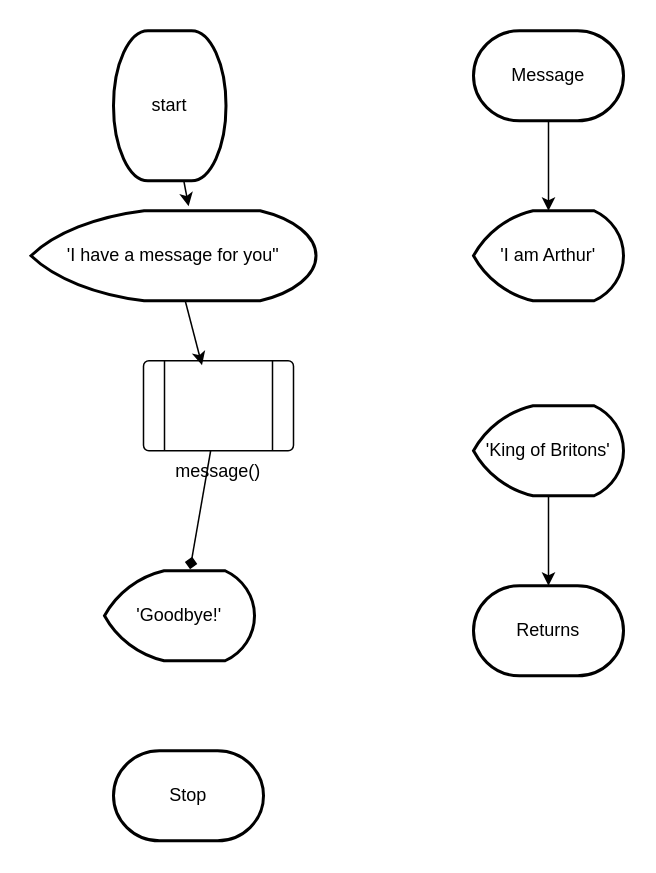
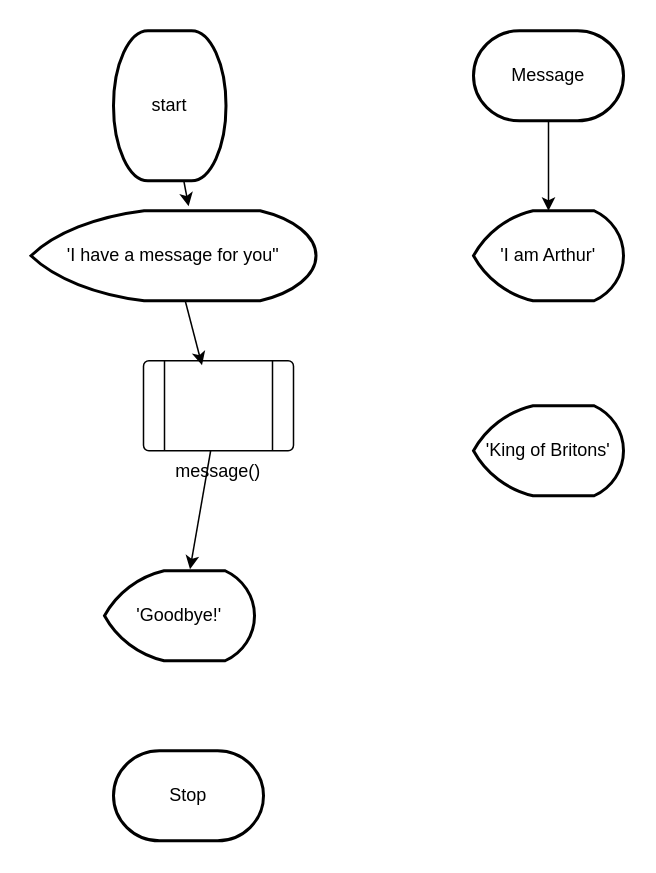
  <mxCell id="0" />
  <mxCell id="1" parent="0" />
  <mxCell id="2" value="start" style="strokeWidth=2;html=1;shape=mxgraph.flowchart.terminator;whiteSpace=wrap;" vertex="1" parent="1"><mxGeometry x="75" y="20" width="75" height="100" as="geometry" /></mxCell>
  <mxCell id="3" value="'I have a message for you&quot;" style="strokeWidth=2;html=1;shape=mxgraph.flowchart.display;whiteSpace=wrap;" vertex="1" parent="1"><mxGeometry x="20" y="140" width="190" height="60" as="geometry" /></mxCell>
  <mxCell id="4" value="message()" style="verticalLabelPosition=bottom;verticalAlign=top;html=1;shape=process;whiteSpace=wrap;rounded=1;size=0.14;arcSize=6;" vertex="1" parent="1"><mxGeometry x="95" y="240" width="100" height="60" as="geometry" /></mxCell>
  <mxCell id="5" value="'Goodbye!'" style="strokeWidth=2;html=1;shape=mxgraph.flowchart.display;whiteSpace=wrap;" vertex="1" parent="1"><mxGeometry x="69" y="380" width="100" height="60" as="geometry" /></mxCell>
  <mxCell id="6" value="Stop" style="strokeWidth=2;html=1;shape=mxgraph.flowchart.terminator;whiteSpace=wrap;" vertex="1" parent="1"><mxGeometry x="75" y="500" width="100" height="60" as="geometry" /></mxCell>
  <mxCell id="7" value="Message" style="strokeWidth=2;html=1;shape=mxgraph.flowchart.terminator;whiteSpace=wrap;" vertex="1" parent="1"><mxGeometry x="315" y="20" width="100" height="60" as="geometry" /></mxCell>
  <mxCell id="8" value="'I am Arthur'" style="strokeWidth=2;html=1;shape=mxgraph.flowchart.display;whiteSpace=wrap;" vertex="1" parent="1"><mxGeometry x="315" y="140" width="100" height="60" as="geometry" /></mxCell>
  <mxCell id="9" value="'King of Britons'" style="strokeWidth=2;html=1;shape=mxgraph.flowchart.display;whiteSpace=wrap;" vertex="1" parent="1"><mxGeometry x="315" y="270" width="100" height="60" as="geometry" /></mxCell>
- <mxCell id="10" value="Returns" style="strokeWidth=2;html=1;shape=mxgraph.flowchart.terminator;whiteSpace=wrap;" vertex="1" parent="1"><mxGeometry x="315" y="390" width="100" height="60" as="geometry" /></mxCell>
  <mxCell id="11" style="edgeStyle=none;html=1;entryX=0.553;entryY=-0.05;entryDx=0;entryDy=0;entryPerimeter=0;" edge="1" parent="1" source="2" target="3"><mxGeometry relative="1" as="geometry" /></mxCell>
  <mxCell id="12" style="edgeStyle=none;html=1;entryX=0.39;entryY=0.05;entryDx=0;entryDy=0;entryPerimeter=0;" edge="1" parent="1" source="3" target="4"><mxGeometry relative="1" as="geometry" /></mxCell>
- <mxCell id="13" style="edgeStyle=none;html=1;entryX=0.57;entryY=-0.017;entryDx=0;entryDy=0;entryPerimeter=0;endArrow=diamond;" edge="1" parent="1" source="4" target="5"><mxGeometry relative="1" as="geometry" /></mxCell>
+ <mxCell id="13" style="edgeStyle=none;html=1;entryX=0.57;entryY=-0.017;entryDx=0;entryDy=0;entryPerimeter=0;" edge="1" parent="1" source="4" target="5"><mxGeometry relative="1" as="geometry" /></mxCell>
  <mxCell id="14" style="edgeStyle=none;html=1;entryX=0.5;entryY=0;entryDx=0;entryDy=0;entryPerimeter=0;" edge="1" parent="1" source="7" target="8"><mxGeometry relative="1" as="geometry" /></mxCell>
- <mxCell id="15" style="edgeStyle=none;html=1;entryX=0.5;entryY=0;entryDx=0;entryDy=0;entryPerimeter=0;" edge="1" parent="1" source="9" target="10"><mxGeometry relative="1" as="geometry" /></mxCell>
